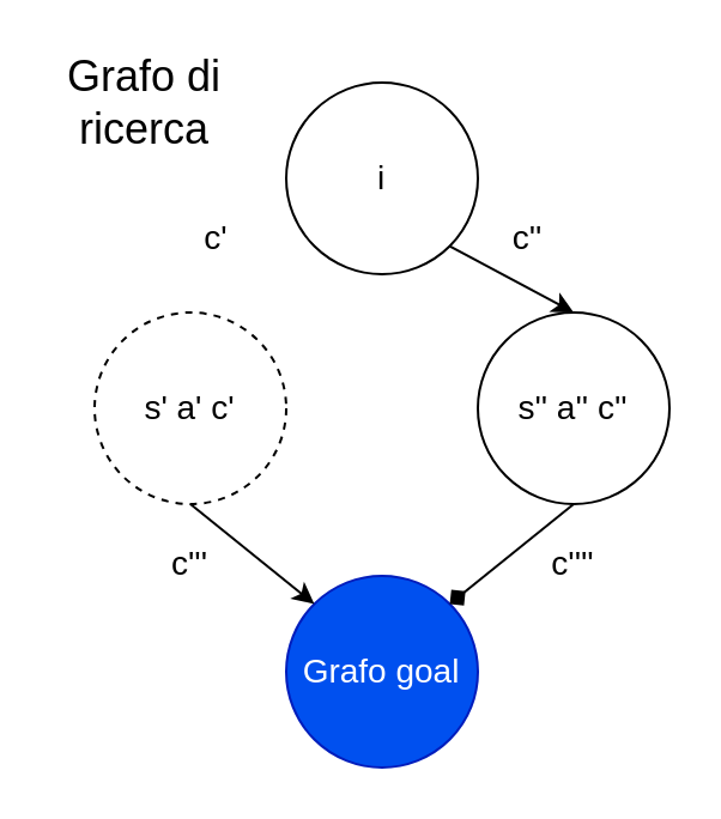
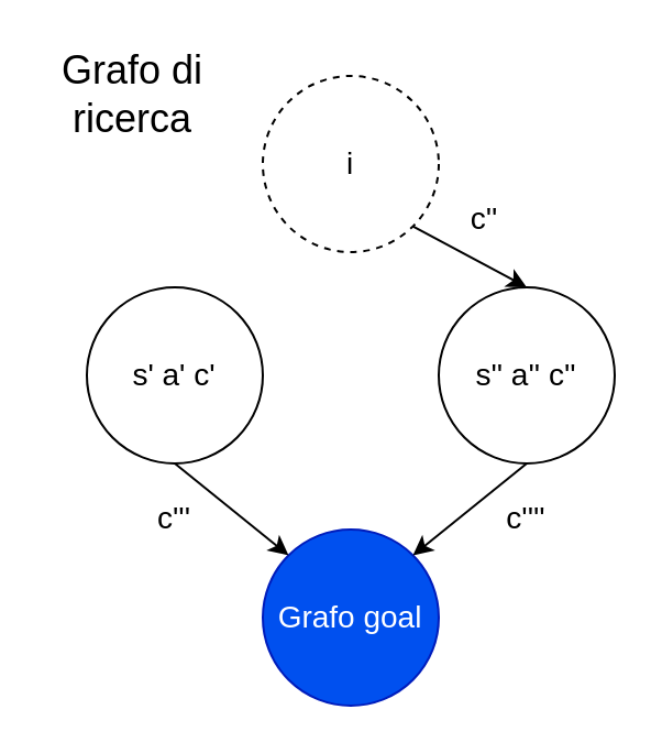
  <mxCell id="0" />
  <mxCell id="1" parent="0" />
- <mxCell id="2" value="&lt;font style=&quot;font-size: 14px;&quot;&gt;i&lt;/font&gt;" style="ellipse;whiteSpace=wrap;html=1;aspect=fixed;" parent="1" vertex="1"><mxGeometry x="119" y="34" width="80" height="80" as="geometry" /></mxCell>
- <mxCell id="3" value="&lt;font style=&quot;font-size: 14px;&quot;&gt;s' a' c'&lt;/font&gt;" style="ellipse;whiteSpace=wrap;html=1;aspect=fixed;dashed=1;" vertex="1" parent="1"><mxGeometry x="39" y="130" width="80" height="80" as="geometry" /></mxCell>
+ <mxCell id="2" value="&lt;font style=&quot;font-size: 14px;&quot;&gt;i&lt;/font&gt;" style="ellipse;whiteSpace=wrap;html=1;aspect=fixed;dashed=1;" parent="1" vertex="1"><mxGeometry x="119" y="34" width="80" height="80" as="geometry" /></mxCell>
+ <mxCell id="3" value="&lt;font style=&quot;font-size: 14px;&quot;&gt;s' a' c'&lt;/font&gt;" style="ellipse;whiteSpace=wrap;html=1;aspect=fixed;" vertex="1" parent="1"><mxGeometry x="39" y="130" width="80" height="80" as="geometry" /></mxCell>
  <mxCell id="4" value="&lt;font style=&quot;font-size: 14px;&quot;&gt;s'' a'' c''&lt;/font&gt;" style="ellipse;whiteSpace=wrap;html=1;aspect=fixed;" vertex="1" parent="1"><mxGeometry x="199" y="130" width="80" height="80" as="geometry" /></mxCell>
  <mxCell id="5" value="" style="endArrow=classic;html=1;rounded=0;exitX=1;exitY=1;exitDx=0;exitDy=0;entryX=0.5;entryY=0;entryDx=0;entryDy=0;" edge="1" parent="1" source="2" target="4"><mxGeometry width="50" height="50" relative="1" as="geometry"><mxPoint x="-195" y="150" as="sourcePoint" /><mxPoint x="-115" y="150" as="targetPoint" /></mxGeometry></mxCell>
  <mxCell id="6" value="&lt;font style=&quot;font-size: 14px;&quot;&gt;Grafo goal&lt;/font&gt;" style="ellipse;whiteSpace=wrap;html=1;aspect=fixed;fillColor=#0050ef;fontColor=#ffffff;strokeColor=#001DBC;" vertex="1" parent="1"><mxGeometry x="119" y="240" width="80" height="80" as="geometry" /></mxCell>
  <mxCell id="7" value="" style="endArrow=classic;html=1;rounded=0;exitX=0.5;exitY=1;exitDx=0;exitDy=0;entryX=0;entryY=0;entryDx=0;entryDy=0;" edge="1" parent="1" source="3" target="6"><mxGeometry width="50" height="50" relative="1" as="geometry"><mxPoint x="141" y="112" as="sourcePoint" /><mxPoint x="89" y="140" as="targetPoint" /></mxGeometry></mxCell>
- <mxCell id="8" value="" style="endArrow=diamond;html=1;rounded=0;exitX=0.5;exitY=1;exitDx=0;exitDy=0;entryX=1;entryY=0;entryDx=0;entryDy=0;" edge="1" parent="1" source="4" target="6"><mxGeometry width="50" height="50" relative="1" as="geometry"><mxPoint x="151" y="122" as="sourcePoint" /><mxPoint x="99" y="150" as="targetPoint" /></mxGeometry></mxCell>
- <mxCell id="9" value="c'" style="text;html=1;strokeColor=none;fillColor=none;align=center;verticalAlign=middle;whiteSpace=wrap;rounded=0;fontSize=14;" vertex="1" parent="1"><mxGeometry x="75" y="84" width="30" height="30" as="geometry" /></mxCell>
+ <mxCell id="8" value="" style="endArrow=classic;html=1;rounded=0;exitX=0.5;exitY=1;exitDx=0;exitDy=0;entryX=1;entryY=0;entryDx=0;entryDy=0;" edge="1" parent="1" source="4" target="6"><mxGeometry width="50" height="50" relative="1" as="geometry"><mxPoint x="151" y="122" as="sourcePoint" /><mxPoint x="99" y="150" as="targetPoint" /></mxGeometry></mxCell>
  <mxCell id="10" value="c''" style="text;html=1;strokeColor=none;fillColor=none;align=center;verticalAlign=middle;whiteSpace=wrap;rounded=0;fontSize=14;" vertex="1" parent="1"><mxGeometry x="205" y="84" width="30" height="30" as="geometry" /></mxCell>
  <mxCell id="11" value="c'''" style="text;html=1;strokeColor=none;fillColor=none;align=center;verticalAlign=middle;whiteSpace=wrap;rounded=0;fontSize=14;" vertex="1" parent="1"><mxGeometry x="64" y="220" width="30" height="30" as="geometry" /></mxCell>
  <mxCell id="12" value="c''''" style="text;html=1;strokeColor=none;fillColor=none;align=center;verticalAlign=middle;whiteSpace=wrap;rounded=0;fontSize=14;" vertex="1" parent="1"><mxGeometry x="224" y="220" width="30" height="30" as="geometry" /></mxCell>
  <mxCell id="13" value="Grafo di ricerca" style="text;html=1;strokeColor=none;fillColor=none;align=center;verticalAlign=middle;whiteSpace=wrap;rounded=0;fontSize=18;" vertex="1" parent="1"><mxGeometry x="20" y="20" width="80" height="46" as="geometry" /></mxCell>
